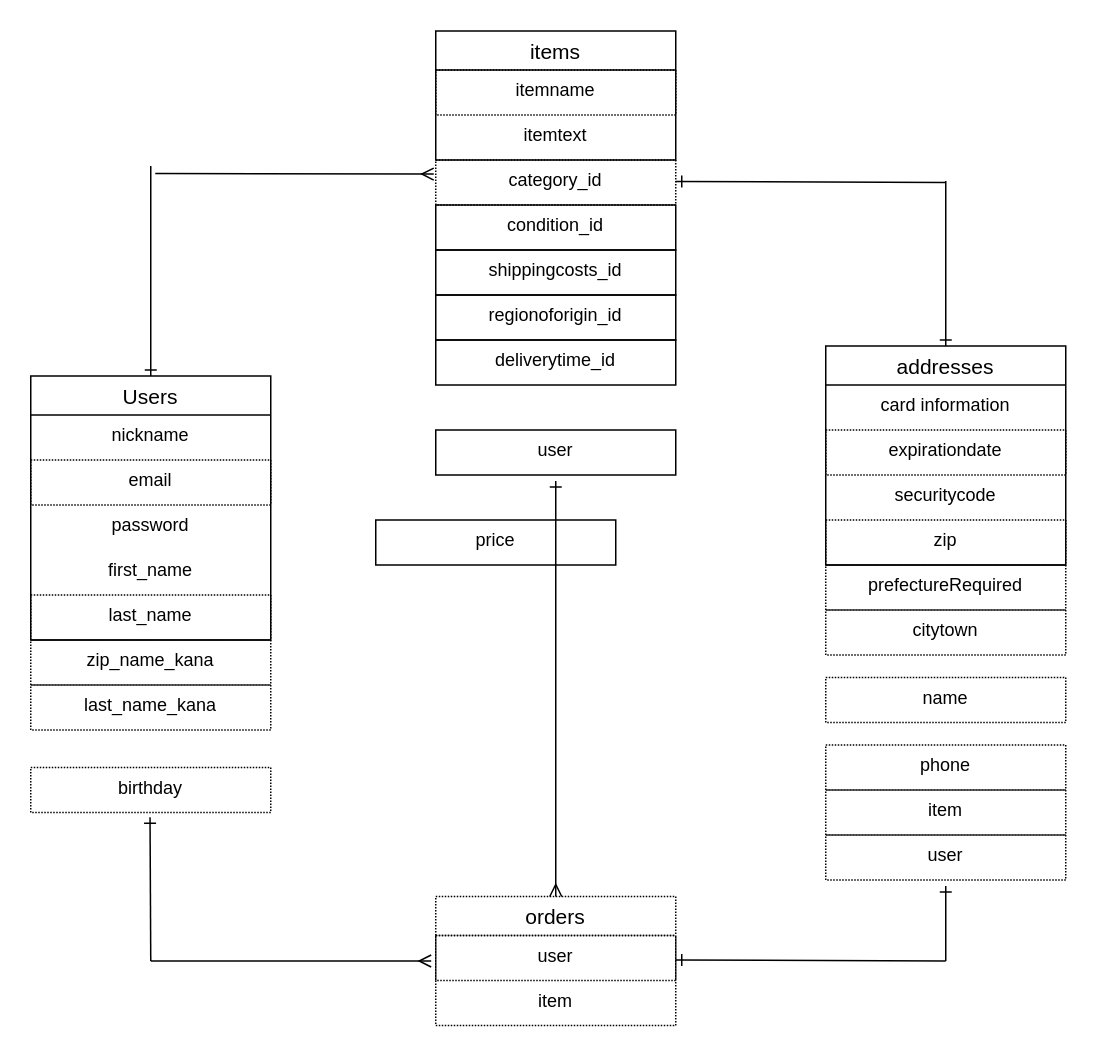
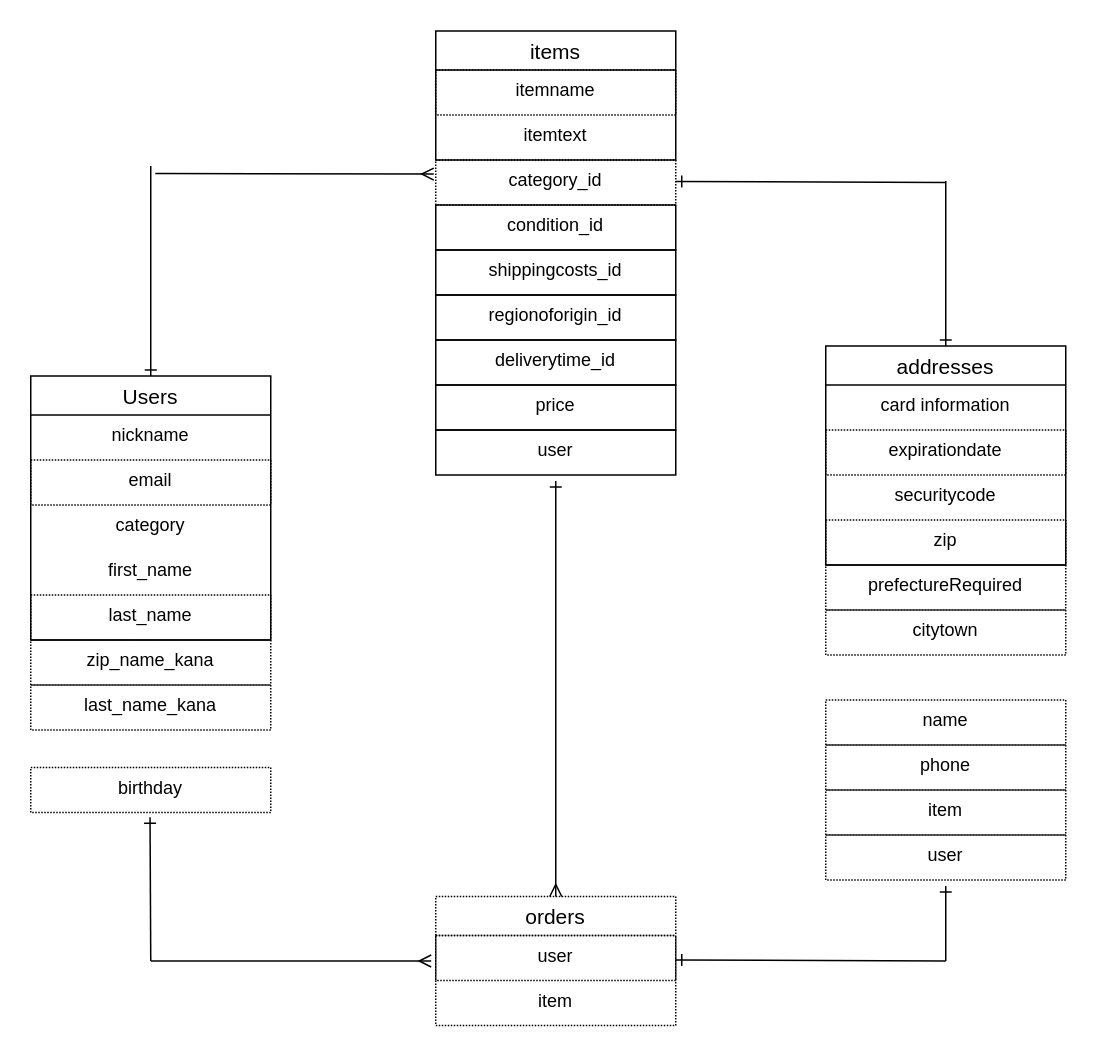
  <mxCell id="0" />
  <mxCell id="1" parent="0" />
  <mxCell id="2" value="items" style="swimlane;fontStyle=0;childLayout=stackLayout;horizontal=1;startSize=26;horizontalStack=0;resizeParent=1;resizeParentMax=0;resizeLast=0;collapsible=1;marginBottom=0;align=center;fontSize=14;" vertex="1" parent="1"><mxGeometry x="290" y="20" width="160" height="86" as="geometry" /></mxCell>
  <mxCell id="3" value="itemname" style="text;strokeColor=default;fillColor=none;spacingLeft=4;spacingRight=4;overflow=hidden;rotatable=0;points=[[0,0.5],[1,0.5]];portConstraint=eastwest;fontSize=12;align=center;perimeterSpacing=1;dashed=1;dashPattern=1 1;" vertex="1" parent="2"><mxGeometry y="26" width="160" height="30" as="geometry" /></mxCell>
  <mxCell id="4" value="itemtext" style="text;strokeColor=none;fillColor=none;spacingLeft=4;spacingRight=4;overflow=hidden;rotatable=0;points=[[0,0.5],[1,0.5]];portConstraint=eastwest;fontSize=12;align=center;" vertex="1" parent="2"><mxGeometry y="56" width="160" height="30" as="geometry" /></mxCell>
  <mxCell id="5" value="addresses" style="swimlane;fontStyle=0;childLayout=stackLayout;horizontal=1;startSize=26;horizontalStack=0;resizeParent=1;resizeParentMax=0;resizeLast=0;collapsible=1;marginBottom=0;align=center;fontSize=14;" vertex="1" parent="1"><mxGeometry x="550" y="230" width="160" height="146" as="geometry" /></mxCell>
  <mxCell id="6" value="card information" style="text;strokeColor=none;fillColor=none;spacingLeft=4;spacingRight=4;overflow=hidden;rotatable=0;points=[[0,0.5],[1,0.5]];portConstraint=eastwest;fontSize=12;align=center;" vertex="1" parent="5"><mxGeometry y="26" width="160" height="30" as="geometry" /></mxCell>
  <mxCell id="7" value="expirationdate" style="text;strokeColor=default;fillColor=none;spacingLeft=4;spacingRight=4;overflow=hidden;rotatable=0;points=[[0,0.5],[1,0.5]];portConstraint=eastwest;fontSize=12;align=center;dashed=1;dashPattern=1 1;" vertex="1" parent="5"><mxGeometry y="56" width="160" height="30" as="geometry" /></mxCell>
  <mxCell id="8" value="securitycode" style="text;strokeColor=none;fillColor=none;spacingLeft=4;spacingRight=4;overflow=hidden;rotatable=0;points=[[0,0.5],[1,0.5]];portConstraint=eastwest;fontSize=12;align=center;" vertex="1" parent="5"><mxGeometry y="86" width="160" height="30" as="geometry" /></mxCell>
  <mxCell id="9" value="zip" style="text;strokeColor=default;fillColor=none;spacingLeft=4;spacingRight=4;overflow=hidden;rotatable=0;points=[[0,0.5],[1,0.5]];portConstraint=eastwest;fontSize=12;align=center;dashed=1;dashPattern=1 1;" vertex="1" parent="5"><mxGeometry y="116" width="160" height="30" as="geometry" /></mxCell>
  <mxCell id="10" style="edgeStyle=none;html=1;exitX=0.497;exitY=1.104;exitDx=0;exitDy=0;endArrow=none;endFill=0;startArrow=ERone;startFill=0;exitPerimeter=0;" edge="1" parent="1" source="21"><mxGeometry relative="1" as="geometry"><mxPoint x="100" y="640" as="targetPoint" /><mxPoint x="99.38" y="526" as="sourcePoint" /></mxGeometry></mxCell>
  <mxCell id="11" value="" style="endArrow=ERmany;html=1;rounded=0;startArrow=none;startFill=0;endFill=0;entryX=-0.027;entryY=-0.021;entryDx=0;entryDy=0;entryPerimeter=0;" edge="1" parent="1"><mxGeometry relative="1" as="geometry"><mxPoint x="103" y="115" as="sourcePoint" /><mxPoint x="288.68" y="115.37" as="targetPoint" /><Array as="points" /></mxGeometry></mxCell>
  <mxCell id="12" value="" style="endArrow=none;html=1;rounded=0;startArrow=ERone;startFill=0;" edge="1" parent="1"><mxGeometry relative="1" as="geometry"><mxPoint x="450" y="639.38" as="sourcePoint" /><mxPoint x="630" y="640" as="targetPoint" /></mxGeometry></mxCell>
  <mxCell id="13" value="Users" style="swimlane;fontStyle=0;childLayout=stackLayout;horizontal=1;startSize=26;horizontalStack=0;resizeParent=1;resizeParentMax=0;resizeLast=0;collapsible=1;marginBottom=0;align=center;fontSize=14;" vertex="1" parent="1"><mxGeometry x="20" y="250" width="160" height="176" as="geometry" /></mxCell>
  <mxCell id="14" value="nickname" style="text;strokeColor=none;fillColor=none;spacingLeft=4;spacingRight=4;overflow=hidden;rotatable=0;points=[[0,0.5],[1,0.5]];portConstraint=eastwest;fontSize=12;align=center;" vertex="1" parent="13"><mxGeometry y="26" width="160" height="30" as="geometry" /></mxCell>
  <mxCell id="15" value="email" style="text;strokeColor=default;fillColor=none;spacingLeft=4;spacingRight=4;overflow=hidden;rotatable=0;points=[[0,0.5],[1,0.5]];portConstraint=eastwest;fontSize=12;align=center;dashed=1;dashPattern=1 1;" vertex="1" parent="13"><mxGeometry y="56" width="160" height="30" as="geometry" /></mxCell>
- <mxCell id="16" value="password" style="text;strokeColor=none;fillColor=none;spacingLeft=4;spacingRight=4;overflow=hidden;rotatable=0;points=[[0,0.5],[1,0.5]];portConstraint=eastwest;fontSize=12;align=center;" vertex="1" parent="13"><mxGeometry y="86" width="160" height="30" as="geometry" /></mxCell>
+ <mxCell id="16" value="category" style="text;strokeColor=none;fillColor=none;spacingLeft=4;spacingRight=4;overflow=hidden;rotatable=0;points=[[0,0.5],[1,0.5]];portConstraint=eastwest;fontSize=12;align=center;" vertex="1" parent="13"><mxGeometry y="86" width="160" height="30" as="geometry" /></mxCell>
  <mxCell id="17" value="first_name" style="text;strokeColor=none;fillColor=none;spacingLeft=4;spacingRight=4;overflow=hidden;rotatable=0;points=[[0,0.5],[1,0.5]];portConstraint=eastwest;fontSize=12;align=center;dashed=1;dashPattern=1 1;" vertex="1" parent="13"><mxGeometry y="116" width="160" height="30" as="geometry" /></mxCell>
  <mxCell id="18" value="last_name" style="text;strokeColor=default;fillColor=none;spacingLeft=4;spacingRight=4;overflow=hidden;rotatable=0;points=[[0,0.5],[1,0.5]];portConstraint=eastwest;fontSize=12;align=center;dashed=1;dashPattern=1 1;" vertex="1" parent="13"><mxGeometry y="146" width="160" height="30" as="geometry" /></mxCell>
  <mxCell id="19" value="zip_name_kana" style="text;strokeColor=default;fillColor=none;spacingLeft=4;spacingRight=4;overflow=hidden;rotatable=0;points=[[0,0.5],[1,0.5]];portConstraint=eastwest;fontSize=12;align=center;dashed=1;dashPattern=1 1;" vertex="1" parent="1"><mxGeometry x="20" y="426" width="160" height="30" as="geometry" /></mxCell>
  <mxCell id="20" value="last_name_kana" style="text;strokeColor=default;fillColor=none;spacingLeft=4;spacingRight=4;overflow=hidden;rotatable=0;points=[[0,0.5],[1,0.5]];portConstraint=eastwest;fontSize=12;align=center;dashed=1;dashPattern=1 1;" vertex="1" parent="1"><mxGeometry x="20" y="456" width="160" height="30" as="geometry" /></mxCell>
  <mxCell id="21" value="birthday" style="text;strokeColor=default;fillColor=none;spacingLeft=4;spacingRight=4;overflow=hidden;rotatable=0;points=[[0,0.5],[1,0.5]];portConstraint=eastwest;fontSize=12;align=center;dashed=1;dashPattern=1 1;" vertex="1" parent="1"><mxGeometry x="20" y="511" width="160" height="30" as="geometry" /></mxCell>
  <mxCell id="22" value="category_id" style="text;strokeColor=default;fillColor=none;spacingLeft=4;spacingRight=4;overflow=hidden;rotatable=0;points=[[0,0.5],[1,0.5]];portConstraint=eastwest;fontSize=12;align=center;dashed=1;dashPattern=1 1;" vertex="1" parent="1"><mxGeometry x="290" y="106" width="160" height="30" as="geometry" /></mxCell>
  <mxCell id="23" value="condition_id" style="text;strokeColor=default;fillColor=none;spacingLeft=4;spacingRight=4;overflow=hidden;rotatable=0;points=[[0,0.5],[1,0.5]];portConstraint=eastwest;fontSize=12;align=center;" vertex="1" parent="1"><mxGeometry x="290" y="136" width="160" height="30" as="geometry" /></mxCell>
  <mxCell id="24" value="shippingcosts_id" style="text;strokeColor=default;fillColor=none;spacingLeft=4;spacingRight=4;overflow=hidden;rotatable=0;points=[[0,0.5],[1,0.5]];portConstraint=eastwest;fontSize=12;align=center;" vertex="1" parent="1"><mxGeometry x="290" y="166" width="160" height="30" as="geometry" /></mxCell>
  <mxCell id="25" value="regionoforigin_id" style="text;strokeColor=default;fillColor=none;spacingLeft=4;spacingRight=4;overflow=hidden;rotatable=0;points=[[0,0.5],[1,0.5]];portConstraint=eastwest;fontSize=12;align=center;" vertex="1" parent="1"><mxGeometry x="290" y="196" width="160" height="30" as="geometry" /></mxCell>
  <mxCell id="26" value="deliverytime_id" style="text;strokeColor=default;fillColor=none;spacingLeft=4;spacingRight=4;overflow=hidden;rotatable=0;points=[[0,0.5],[1,0.5]];portConstraint=eastwest;fontSize=12;align=center;" vertex="1" parent="1"><mxGeometry x="290" y="226" width="160" height="30" as="geometry" /></mxCell>
- <mxCell id="27" value="price" style="text;strokeColor=default;fillColor=none;spacingLeft=4;spacingRight=4;overflow=hidden;rotatable=0;points=[[0,0.5],[1,0.5]];portConstraint=eastwest;fontSize=12;align=center;" vertex="1" parent="1"><mxGeometry x="250" y="346" width="160" height="30" as="geometry" /></mxCell>
+ <mxCell id="27" value="price" style="text;strokeColor=default;fillColor=none;spacingLeft=4;spacingRight=4;overflow=hidden;rotatable=0;points=[[0,0.5],[1,0.5]];portConstraint=eastwest;fontSize=12;align=center;" vertex="1" parent="1"><mxGeometry x="290" y="256" width="160" height="30" as="geometry" /></mxCell>
  <mxCell id="28" value="user" style="text;strokeColor=default;fillColor=none;spacingLeft=4;spacingRight=4;overflow=hidden;rotatable=0;points=[[0,0.5],[1,0.5]];portConstraint=eastwest;fontSize=12;align=center;" vertex="1" parent="1"><mxGeometry x="290" y="286" width="160" height="30" as="geometry" /></mxCell>
  <mxCell id="29" value="prefectureRequired" style="text;strokeColor=default;fillColor=none;spacingLeft=4;spacingRight=4;overflow=hidden;rotatable=0;points=[[0,0.5],[1,0.5]];portConstraint=eastwest;fontSize=12;align=center;dashed=1;dashPattern=1 1;" vertex="1" parent="1"><mxGeometry x="550" y="376" width="160" height="30" as="geometry" /></mxCell>
  <mxCell id="30" value="citytown" style="text;strokeColor=default;fillColor=none;spacingLeft=4;spacingRight=4;overflow=hidden;rotatable=0;points=[[0,0.5],[1,0.5]];portConstraint=eastwest;fontSize=12;align=center;dashed=1;dashPattern=1 1;" vertex="1" parent="1"><mxGeometry x="550" y="406" width="160" height="30" as="geometry" /></mxCell>
- <mxCell id="31" value="name&#10;" style="text;strokeColor=default;fillColor=none;spacingLeft=4;spacingRight=4;overflow=hidden;rotatable=0;points=[[0,0.5],[1,0.5]];portConstraint=eastwest;fontSize=12;align=center;dashed=1;dashPattern=1 1;" vertex="1" parent="1"><mxGeometry x="550" y="451" width="160" height="30" as="geometry" /></mxCell>
+ <mxCell id="31" value="name&#10;" style="text;strokeColor=default;fillColor=none;spacingLeft=4;spacingRight=4;overflow=hidden;rotatable=0;points=[[0,0.5],[1,0.5]];portConstraint=eastwest;fontSize=12;align=center;dashed=1;dashPattern=1 1;" vertex="1" parent="1"><mxGeometry x="550" y="466" width="160" height="30" as="geometry" /></mxCell>
  <mxCell id="32" value="phone" style="text;strokeColor=default;fillColor=none;spacingLeft=4;spacingRight=4;overflow=hidden;rotatable=0;points=[[0,0.5],[1,0.5]];portConstraint=eastwest;fontSize=12;align=center;dashed=1;dashPattern=1 1;" vertex="1" parent="1"><mxGeometry x="550" y="496" width="160" height="30" as="geometry" /></mxCell>
  <mxCell id="33" value="orders" style="swimlane;fontStyle=0;childLayout=stackLayout;horizontal=1;startSize=26;horizontalStack=0;resizeParent=1;resizeParentMax=0;resizeLast=0;collapsible=1;marginBottom=0;align=center;fontSize=14;dashed=1;dashPattern=1 1;strokeColor=default;fillColor=none;" vertex="1" parent="1"><mxGeometry x="290" y="597" width="160" height="86" as="geometry" /></mxCell>
  <mxCell id="34" value="user" style="text;strokeColor=default;fillColor=none;spacingLeft=4;spacingRight=4;overflow=hidden;rotatable=0;points=[[0,0.5],[1,0.5]];portConstraint=eastwest;fontSize=12;align=center;dashed=1;dashPattern=1 1;" vertex="1" parent="33"><mxGeometry y="26" width="160" height="30" as="geometry" /></mxCell>
  <mxCell id="35" value="item" style="text;strokeColor=none;fillColor=none;spacingLeft=4;spacingRight=4;overflow=hidden;rotatable=0;points=[[0,0.5],[1,0.5]];portConstraint=eastwest;fontSize=12;align=center;dashed=1;dashPattern=1 1;" vertex="1" parent="33"><mxGeometry y="56" width="160" height="30" as="geometry" /></mxCell>
  <mxCell id="36" style="edgeStyle=none;html=1;exitX=0.5;exitY=0;exitDx=0;exitDy=0;endArrow=none;endFill=0;startArrow=ERone;startFill=0;" edge="1" parent="1" source="13"><mxGeometry relative="1" as="geometry"><mxPoint x="100" y="110" as="targetPoint" /><mxPoint x="60" y="60" as="sourcePoint" /></mxGeometry></mxCell>
  <mxCell id="37" value="" style="endArrow=ERmany;html=1;rounded=0;entryX=-0.019;entryY=0.133;entryDx=0;entryDy=0;entryPerimeter=0;endFill=0;" edge="1" parent="1"><mxGeometry relative="1" as="geometry"><mxPoint x="100" y="640.01" as="sourcePoint" /><mxPoint x="286.96" y="640" as="targetPoint" /></mxGeometry></mxCell>
  <mxCell id="38" value="item" style="text;strokeColor=default;fillColor=none;spacingLeft=4;spacingRight=4;overflow=hidden;rotatable=0;points=[[0,0.5],[1,0.5]];portConstraint=eastwest;fontSize=12;align=center;dashed=1;dashPattern=1 1;" vertex="1" parent="1"><mxGeometry x="550" y="526" width="160" height="30" as="geometry" /></mxCell>
  <mxCell id="39" value="user" style="text;strokeColor=default;fillColor=none;spacingLeft=4;spacingRight=4;overflow=hidden;rotatable=0;points=[[0,0.5],[1,0.5]];portConstraint=eastwest;fontSize=12;align=center;dashed=1;dashPattern=1 1;" vertex="1" parent="1"><mxGeometry x="550" y="556" width="160" height="30" as="geometry" /></mxCell>
  <mxCell id="40" value="" style="endArrow=ERmany;html=1;rounded=0;endFill=0;entryX=0.5;entryY=0;entryDx=0;entryDy=0;startArrow=ERone;startFill=0;" edge="1" parent="1" target="33"><mxGeometry relative="1" as="geometry"><mxPoint x="370" y="320" as="sourcePoint" /><mxPoint x="370" y="590" as="targetPoint" /></mxGeometry></mxCell>
  <mxCell id="41" value="" style="endArrow=ERone;html=1;rounded=0;startArrow=none;startFill=0;endFill=0;" edge="1" parent="1"><mxGeometry relative="1" as="geometry"><mxPoint x="630" y="640" as="sourcePoint" /><mxPoint x="630" y="590" as="targetPoint" /></mxGeometry></mxCell>
  <mxCell id="42" value="" style="endArrow=none;html=1;rounded=0;startArrow=ERone;startFill=0;" edge="1" parent="1"><mxGeometry relative="1" as="geometry"><mxPoint x="450" y="120.37" as="sourcePoint" /><mxPoint x="630" y="120.99" as="targetPoint" /></mxGeometry></mxCell>
  <mxCell id="43" value="" style="endArrow=ERone;html=1;rounded=0;startArrow=none;startFill=0;endFill=0;entryX=0.5;entryY=0;entryDx=0;entryDy=0;" edge="1" parent="1" target="5"><mxGeometry relative="1" as="geometry"><mxPoint x="630" y="120" as="sourcePoint" /><mxPoint x="640" y="600" as="targetPoint" /></mxGeometry></mxCell>
